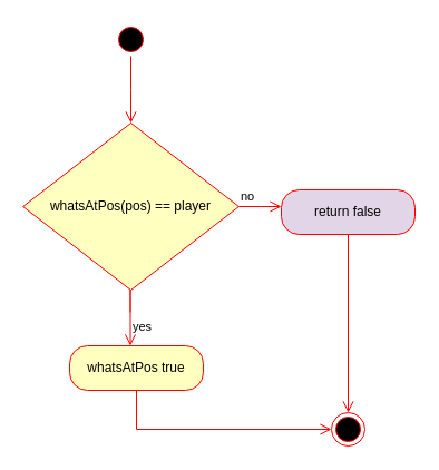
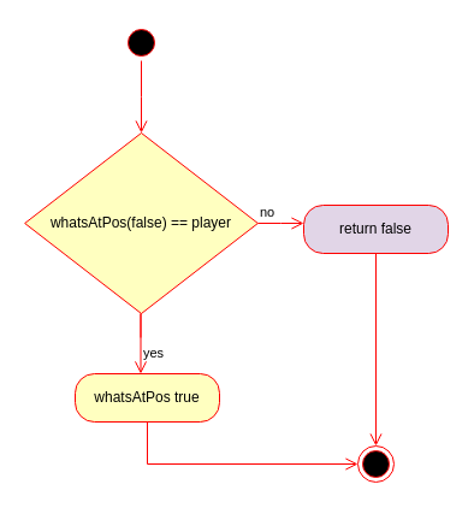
  <mxCell id="0" />
  <mxCell id="1" parent="0" />
  <mxCell id="2" value="" style="ellipse;html=1;shape=startState;fillColor=#000000;strokeColor=#ff0000;" parent="1" vertex="1"><mxGeometry x="102" y="20" width="30" height="30" as="geometry" /></mxCell>
  <mxCell id="3" value="" style="edgeStyle=orthogonalEdgeStyle;html=1;verticalAlign=bottom;endArrow=open;endSize=8;strokeColor=#ff0000;rounded=0;" parent="1" source="2" edge="1"><mxGeometry relative="1" as="geometry"><mxPoint x="117" y="110" as="targetPoint" /></mxGeometry></mxCell>
- <mxCell id="4" value="whatsAtPos(pos) == player" style="rhombus;whiteSpace=wrap;html=1;fillColor=#ffffc0;strokeColor=#ff0000;" parent="1" vertex="1"><mxGeometry x="20.13" y="110" width="193.75" height="150" as="geometry" /></mxCell>
+ <mxCell id="4" value="whatsAtPos(false) == player" style="rhombus;whiteSpace=wrap;html=1;fillColor=#ffffc0;strokeColor=#ff0000;" parent="1" vertex="1"><mxGeometry x="20.13" y="110" width="193.75" height="150" as="geometry" /></mxCell>
  <mxCell id="5" value="no" style="edgeStyle=orthogonalEdgeStyle;html=1;align=left;verticalAlign=bottom;endArrow=open;endSize=8;strokeColor=#ff0000;rounded=0;" parent="1" source="4" edge="1"><mxGeometry x="-1" relative="1" as="geometry"><mxPoint x="252" y="185" as="targetPoint" /></mxGeometry></mxCell>
  <mxCell id="6" value="yes" style="edgeStyle=orthogonalEdgeStyle;html=1;align=left;verticalAlign=top;endArrow=open;endSize=8;strokeColor=#ff0000;rounded=0;" parent="1" edge="1"><mxGeometry x="-1" relative="1" as="geometry"><mxPoint x="116.51" y="310" as="targetPoint" /><mxPoint x="116.51" y="280" as="sourcePoint" /><Array as="points"><mxPoint x="116.51" y="260" /><mxPoint x="116.51" y="260" /></Array></mxGeometry></mxCell>
  <mxCell id="7" value="return false" style="rounded=1;whiteSpace=wrap;html=1;arcSize=40;fontColor=#000000;fillColor=#e1d5e7;strokeColor=#ff0000;" parent="1" vertex="1"><mxGeometry x="252" y="170" width="120" height="40" as="geometry" /></mxCell>
  <mxCell id="8" value="" style="edgeStyle=orthogonalEdgeStyle;html=1;verticalAlign=bottom;endArrow=open;endSize=8;strokeColor=#ff0000;rounded=0;entryX=0.5;entryY=0;entryDx=0;entryDy=0;" parent="1" source="7" target="11" edge="1"><mxGeometry relative="1" as="geometry"><mxPoint x="312" y="270" as="targetPoint" /></mxGeometry></mxCell>
  <mxCell id="9" value="whatsAtPos true" style="rounded=1;whiteSpace=wrap;html=1;arcSize=40;fontColor=#000000;fillColor=#ffffc0;strokeColor=#ff0000;" parent="1" vertex="1"><mxGeometry x="62" y="310" width="120" height="40" as="geometry" /></mxCell>
  <mxCell id="10" value="" style="edgeStyle=orthogonalEdgeStyle;html=1;verticalAlign=bottom;endArrow=open;endSize=8;strokeColor=#ff0000;rounded=0;entryX=0;entryY=0.5;entryDx=0;entryDy=0;" parent="1" source="9" target="11" edge="1"><mxGeometry relative="1" as="geometry"><mxPoint x="122" y="410" as="targetPoint" /><Array as="points"><mxPoint x="122" y="385" /></Array></mxGeometry></mxCell>
  <mxCell id="11" value="" style="ellipse;html=1;shape=endState;fillColor=#000000;strokeColor=#ff0000;" parent="1" vertex="1"><mxGeometry x="297" y="370" width="30" height="30" as="geometry" /></mxCell>
